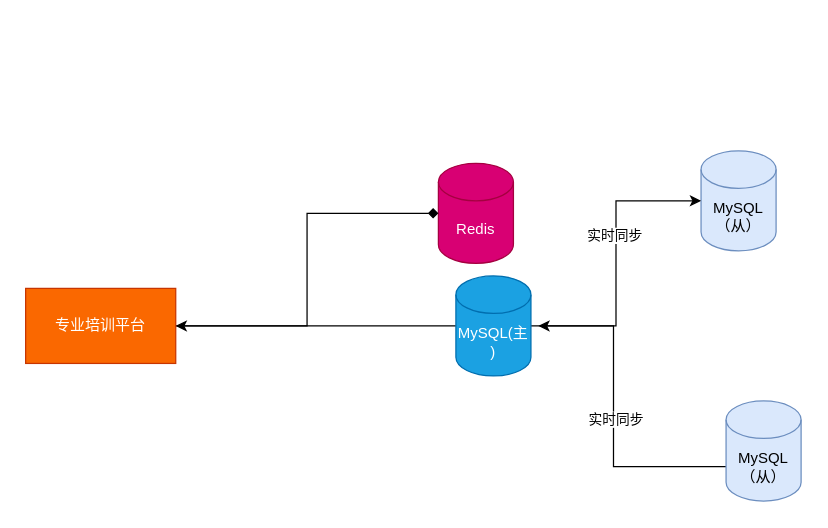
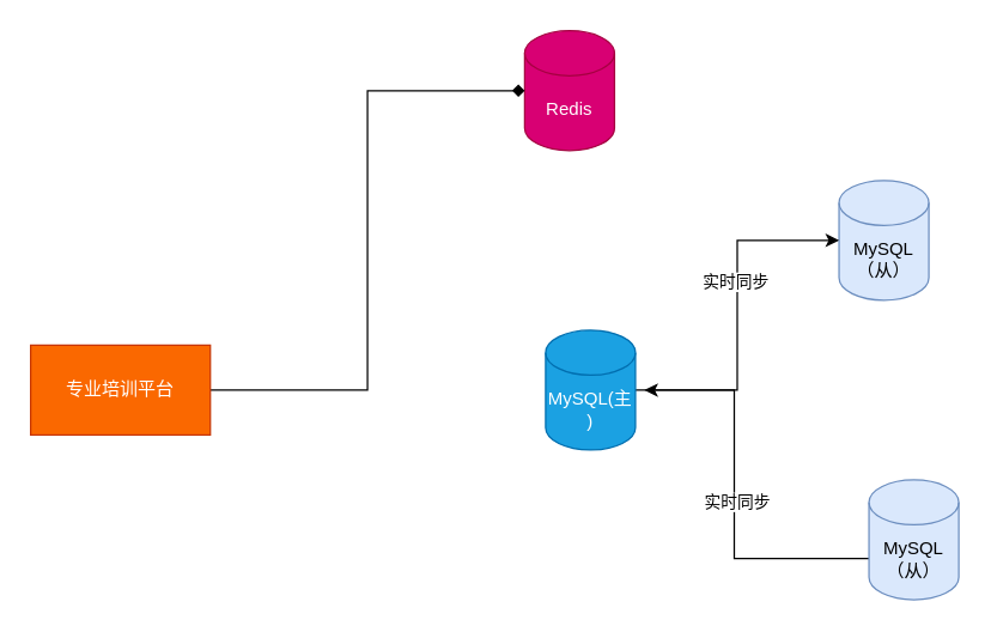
  <mxCell id="0" />
  <mxCell id="1" parent="0" />
  <mxCell id="2" value="MySQL（从）" style="shape=cylinder3;whiteSpace=wrap;html=1;boundedLbl=1;backgroundOutline=1;size=15;fillColor=#dae8fc;strokeColor=#6c8ebf;" vertex="1" parent="1"><mxGeometry x="560" y="120" width="60" height="80" as="geometry" /></mxCell>
  <mxCell id="3" style="edgeStyle=orthogonalEdgeStyle;rounded=0;orthogonalLoop=1;jettySize=auto;html=1;exitX=0;exitY=0;exitDx=0;exitDy=52.5;exitPerimeter=0;" edge="1" parent="1" source="5"><mxGeometry relative="1" as="geometry"><mxPoint x="430" y="260" as="targetPoint" /><Array as="points"><mxPoint x="490" y="373" /><mxPoint x="490" y="260" /></Array></mxGeometry></mxCell>
  <mxCell id="4" value="实时同步" style="edgeLabel;html=1;align=center;verticalAlign=middle;resizable=0;points=[];" vertex="1" connectable="0" parent="3"><mxGeometry x="-0.021" y="-1" relative="1" as="geometry"><mxPoint as="offset" /></mxGeometry></mxCell>
  <mxCell id="5" value="&lt;span&gt;MySQL（从）&lt;/span&gt;" style="shape=cylinder3;whiteSpace=wrap;html=1;boundedLbl=1;backgroundOutline=1;size=15;fillColor=#dae8fc;strokeColor=#6c8ebf;" vertex="1" parent="1"><mxGeometry x="580" y="320" width="60" height="80" as="geometry" /></mxCell>
  <mxCell id="6" style="edgeStyle=orthogonalEdgeStyle;rounded=0;orthogonalLoop=1;jettySize=auto;html=1;entryX=0;entryY=0.5;entryDx=0;entryDy=0;entryPerimeter=0;" edge="1" parent="1" source="9" target="2"><mxGeometry relative="1" as="geometry" /></mxCell>
  <mxCell id="7" value="实时同步" style="edgeLabel;html=1;align=center;verticalAlign=middle;resizable=0;points=[];" vertex="1" connectable="0" parent="6"><mxGeometry x="0.195" y="2" relative="1" as="geometry"><mxPoint as="offset" /></mxGeometry></mxCell>
- <mxCell id="8" style="edgeStyle=orthogonalEdgeStyle;rounded=0;orthogonalLoop=1;jettySize=auto;html=1;entryX=1;entryY=0.5;entryDx=0;entryDy=0;" edge="1" parent="1" source="9" target="12"><mxGeometry relative="1" as="geometry" /></mxCell>
  <mxCell id="9" value="MySQL(主 )" style="shape=cylinder3;whiteSpace=wrap;html=1;boundedLbl=1;backgroundOutline=1;size=15;fillColor=#1ba1e2;strokeColor=#006EAF;fontColor=#ffffff;" vertex="1" parent="1"><mxGeometry x="364" y="220" width="60" height="80" as="geometry" /></mxCell>
- <mxCell id="10" value="Redis" style="shape=cylinder3;whiteSpace=wrap;html=1;boundedLbl=1;backgroundOutline=1;size=15;fillColor=#d80073;strokeColor=#A50040;fontColor=#ffffff;" vertex="1" parent="1"><mxGeometry x="350" y="130" width="60" height="80" as="geometry" /></mxCell>
+ <mxCell id="10" value="Redis" style="shape=cylinder3;whiteSpace=wrap;html=1;boundedLbl=1;backgroundOutline=1;size=15;fillColor=#d80073;strokeColor=#A50040;fontColor=#ffffff;" vertex="1" parent="1"><mxGeometry x="350" y="20" width="60" height="80" as="geometry" /></mxCell>
  <mxCell id="11" style="edgeStyle=orthogonalEdgeStyle;rounded=0;orthogonalLoop=1;jettySize=auto;html=1;entryX=0;entryY=0.5;entryDx=0;entryDy=0;entryPerimeter=0;endArrow=diamond;" edge="1" parent="1" source="12" target="10"><mxGeometry relative="1" as="geometry" /></mxCell>
  <mxCell id="12" value="专业培训平台" style="whiteSpace=wrap;html=1;fillColor=#fa6800;strokeColor=#C73500;fontColor=#ffffff;rounded=0;" vertex="1" parent="1"><mxGeometry x="20" y="230" width="120" height="60" as="geometry" /></mxCell>
